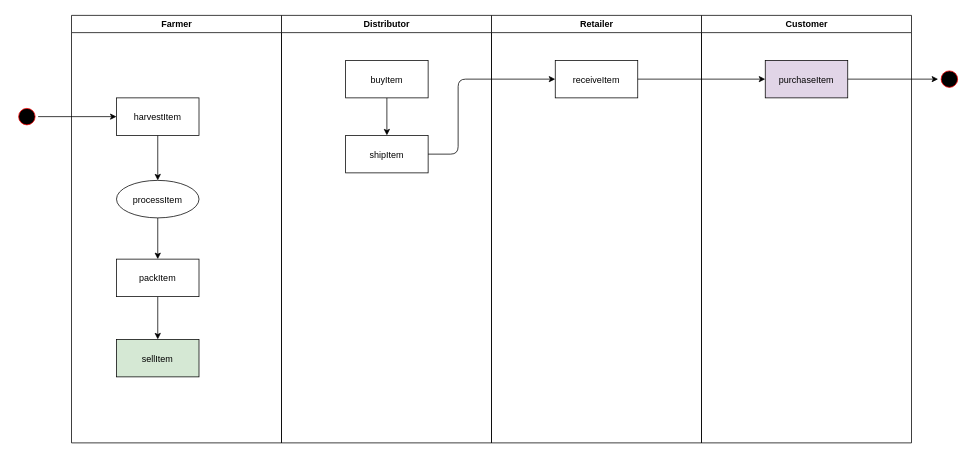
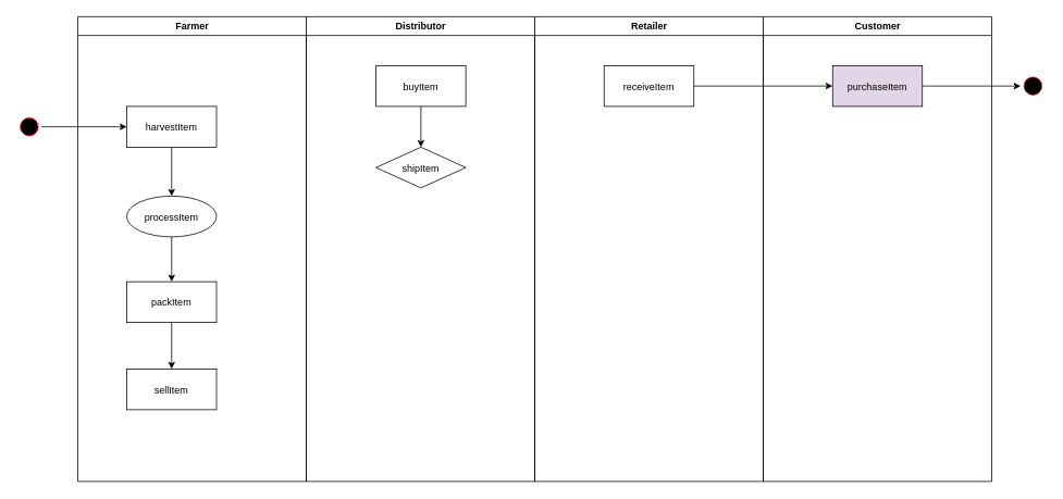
  <mxCell id="0" />
  <mxCell id="1" parent="0" />
  <mxCell id="2" value="Farmer" style="swimlane;whiteSpace=wrap" parent="1" vertex="1"><mxGeometry x="94.5" y="20" width="280" height="570" as="geometry" /></mxCell>
  <mxCell id="3" value="" style="edgeStyle=orthogonalEdgeStyle;rounded=0;orthogonalLoop=1;jettySize=auto;html=1;" edge="1" parent="2" source="4" target="6"><mxGeometry relative="1" as="geometry" /></mxCell>
  <mxCell id="4" value="harvestItem" style="" parent="2" vertex="1"><mxGeometry x="60" y="110" width="110" height="50" as="geometry" /></mxCell>
  <mxCell id="5" value="" style="edgeStyle=orthogonalEdgeStyle;rounded=0;orthogonalLoop=1;jettySize=auto;html=1;" edge="1" parent="2" source="6" target="8"><mxGeometry relative="1" as="geometry" /></mxCell>
  <mxCell id="6" value="processItem" style="ellipse;" parent="2" vertex="1"><mxGeometry x="60" y="220" width="110" height="50" as="geometry" /></mxCell>
  <mxCell id="7" value="" style="edgeStyle=orthogonalEdgeStyle;rounded=0;orthogonalLoop=1;jettySize=auto;html=1;" edge="1" parent="2" source="8" target="9"><mxGeometry relative="1" as="geometry" /></mxCell>
  <mxCell id="8" value="packItem" style="" parent="2" vertex="1"><mxGeometry x="60" y="325" width="110" height="50" as="geometry" /></mxCell>
- <mxCell id="9" value="sellItem" style="fillColor=#d5e8d4;" vertex="1" parent="2"><mxGeometry x="60" y="432" width="110" height="50" as="geometry" /></mxCell>
+ <mxCell id="9" value="sellItem" style="" vertex="1" parent="2"><mxGeometry x="60" y="432" width="110" height="50" as="geometry" /></mxCell>
  <mxCell id="10" value="Distributor" style="swimlane;whiteSpace=wrap" parent="1" vertex="1"><mxGeometry x="374.5" y="20" width="280" height="570" as="geometry" /></mxCell>
  <mxCell id="11" value="" style="edgeStyle=orthogonalEdgeStyle;rounded=0;orthogonalLoop=1;jettySize=auto;html=1;" edge="1" parent="10" source="12" target="13"><mxGeometry relative="1" as="geometry" /></mxCell>
  <mxCell id="12" value="buyItem" style="" vertex="1" parent="10"><mxGeometry x="85.5" y="60" width="110" height="50" as="geometry" /></mxCell>
- <mxCell id="13" value="shipItem" style="" vertex="1" parent="10"><mxGeometry x="85.5" y="160" width="110" height="50" as="geometry" /></mxCell>
+ <mxCell id="13" value="shipItem" style="rhombus;" vertex="1" parent="10"><mxGeometry x="85.5" y="160" width="110" height="50" as="geometry" /></mxCell>
  <mxCell id="14" value="Retailer" style="swimlane;whiteSpace=wrap" parent="1" vertex="1"><mxGeometry x="654.5" y="20" width="280" height="570" as="geometry" /></mxCell>
  <mxCell id="15" value="receiveItem" style="" vertex="1" parent="14"><mxGeometry x="85" y="60" width="110" height="50" as="geometry" /></mxCell>
  <mxCell id="16" value="Customer" style="swimlane;whiteSpace=wrap" vertex="1" parent="1"><mxGeometry x="934.5" y="20" width="280" height="570" as="geometry" /></mxCell>
  <mxCell id="17" value="purchaseItem" style="fillColor=#e1d5e7;" vertex="1" parent="16"><mxGeometry x="85" y="60" width="110" height="50" as="geometry" /></mxCell>
- <mxCell id="18" value="" style="endArrow=classic;html=1;exitX=1;exitY=0.5;exitDx=0;exitDy=0;entryX=0;entryY=0.5;entryDx=0;entryDy=0;" edge="1" parent="1" source="13" target="15"><mxGeometry width="50" height="50" relative="1" as="geometry"><mxPoint x="490" y="472" as="sourcePoint" /><mxPoint x="540" y="422" as="targetPoint" /><Array as="points"><mxPoint x="610" y="205" /><mxPoint x="610" y="105" /></Array></mxGeometry></mxCell>
  <mxCell id="19" value="" style="endArrow=classic;html=1;exitX=1;exitY=0.5;exitDx=0;exitDy=0;entryX=0;entryY=0.5;entryDx=0;entryDy=0;" edge="1" parent="1" source="15" target="17"><mxGeometry width="50" height="50" relative="1" as="geometry"><mxPoint x="490" y="472" as="sourcePoint" /><mxPoint x="540" y="422" as="targetPoint" /></mxGeometry></mxCell>
  <mxCell id="20" value="" style="ellipse;shape=startState;fillColor=#000000;strokeColor=#ff0000;" parent="1" vertex="1"><mxGeometry x="20" y="140" width="30" height="30" as="geometry" /></mxCell>
  <mxCell id="21" value="" style="edgeStyle=orthogonalEdgeStyle;rounded=0;orthogonalLoop=1;jettySize=auto;html=1;" edge="1" parent="1" source="20" target="4"><mxGeometry relative="1" as="geometry" /></mxCell>
  <mxCell id="22" value="" style="ellipse;shape=startState;fillColor=#000000;strokeColor=#ff0000;" vertex="1" parent="1"><mxGeometry x="1250" y="90" width="30" height="30" as="geometry" /></mxCell>
  <mxCell id="23" value="" style="edgeStyle=orthogonalEdgeStyle;rounded=0;orthogonalLoop=1;jettySize=auto;html=1;" edge="1" parent="1" source="17" target="22"><mxGeometry relative="1" as="geometry" /></mxCell>
